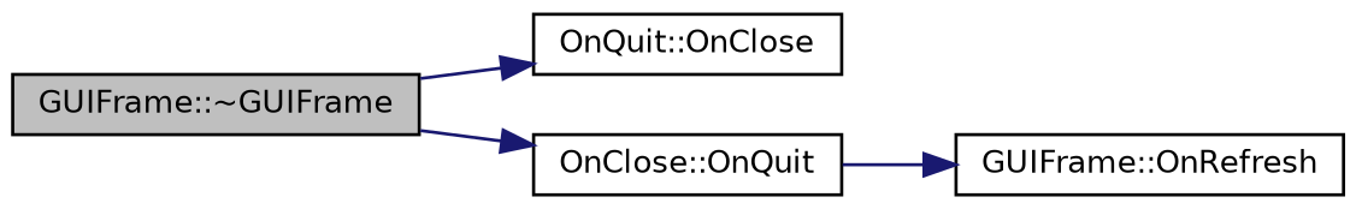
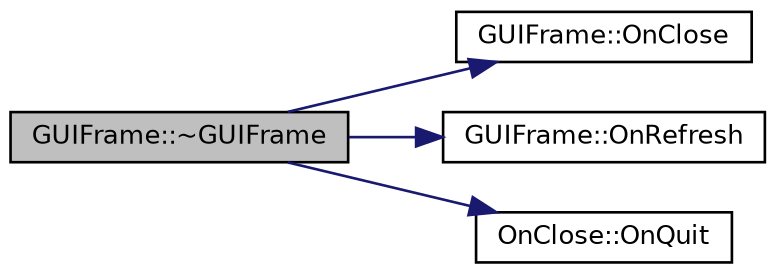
  digraph {
    rankdir=LR
    node [color=black fillcolor=white fontname=Helvetica fontsize=10 shape=record style=filled]
    edge [color=midnightblue fontname=Helvetica fontsize=10 labelfontname=Helvetica labelfontsize=10 style=solid]
    n1 [fillcolor=grey75 fontcolor=black height=0.2 label="GUIFrame::~GUIFrame" width=0.4]
-   n2 [height=0.2 label="OnQuit::OnClose" width=0.4]
+   n2 [height=0.2 label="GUIFrame::OnClose" width=0.4]
    n3 [height=0.2 label="GUIFrame::OnRefresh" width=0.4]
    n4 [height=0.2 label="OnClose::OnQuit" width=0.4]
    n1 -> n2
-   n4 -> n3
+   n1 -> n3
    n1 -> n4
  }
